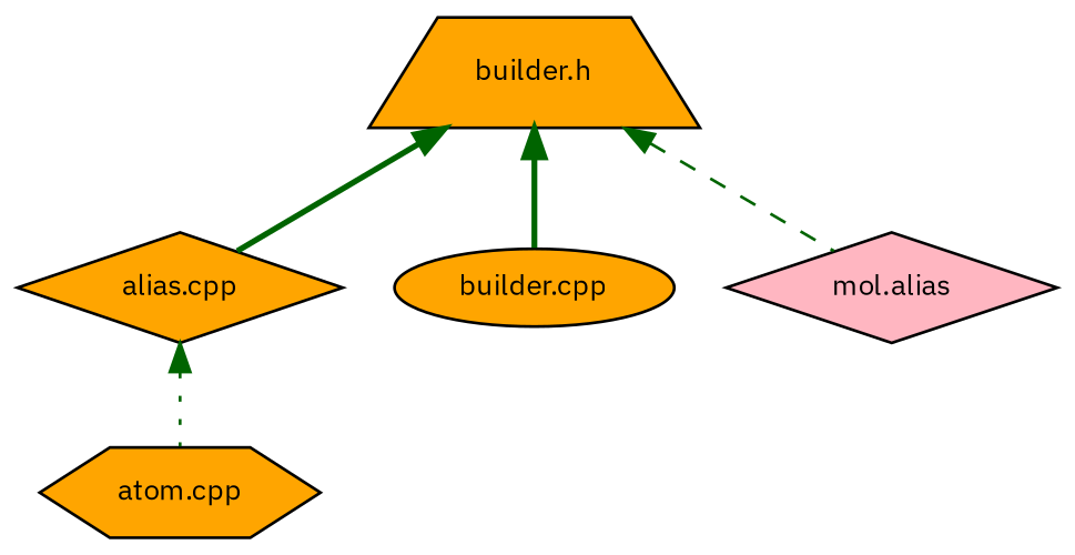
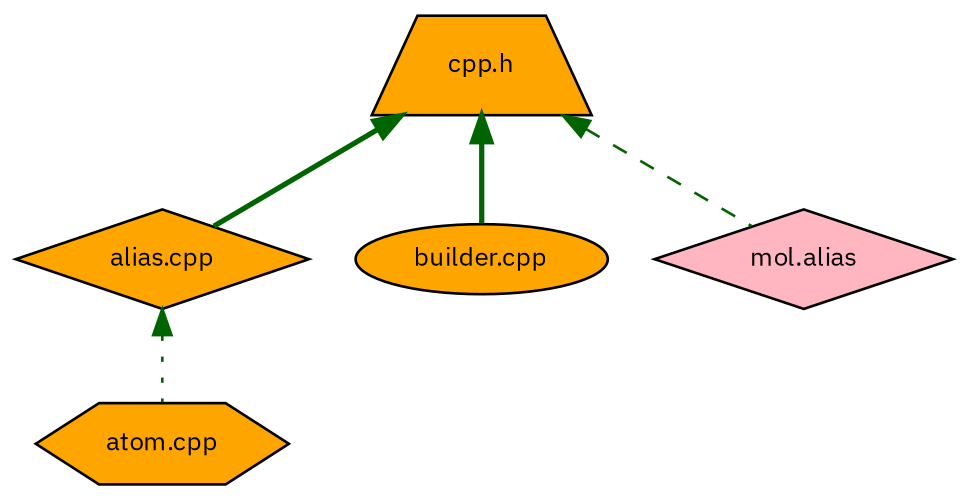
  digraph {
    fontname="IBM Plex Sans"
    node [color=black fillcolor=orange fontname="IBM Plex Sans" fontsize=10 shape=diamond style=filled]
    edge [color=darkgreen dir=back fontname="IBM Plex Sans" fontsize=10 labelfontname=FreeSans labelfontsize=10 style=bold]
-   n1 [fontcolor=black height=0.2 label="builder.h" shape=trapezium width=0.4]
+   n1 [fontcolor=black height=0.2 label="cpp.h" shape=trapezium width=0.4]
    n2 [height=0.2 label="alias.cpp" width=0.4]
    n3 [height=0.2 label="builder.cpp" shape=ellipse width=0.4]
    n4 [fillcolor=lightpink height=0.2 label="mol.alias" width=0.4]
    n5 [height=0.2 label="atom.cpp" shape=hexagon width=0.4]
    n1 -> n2
    n1 -> n3
    n1 -> n4 [style=dashed]
    n2 -> n5 [style=dotted]
  }
